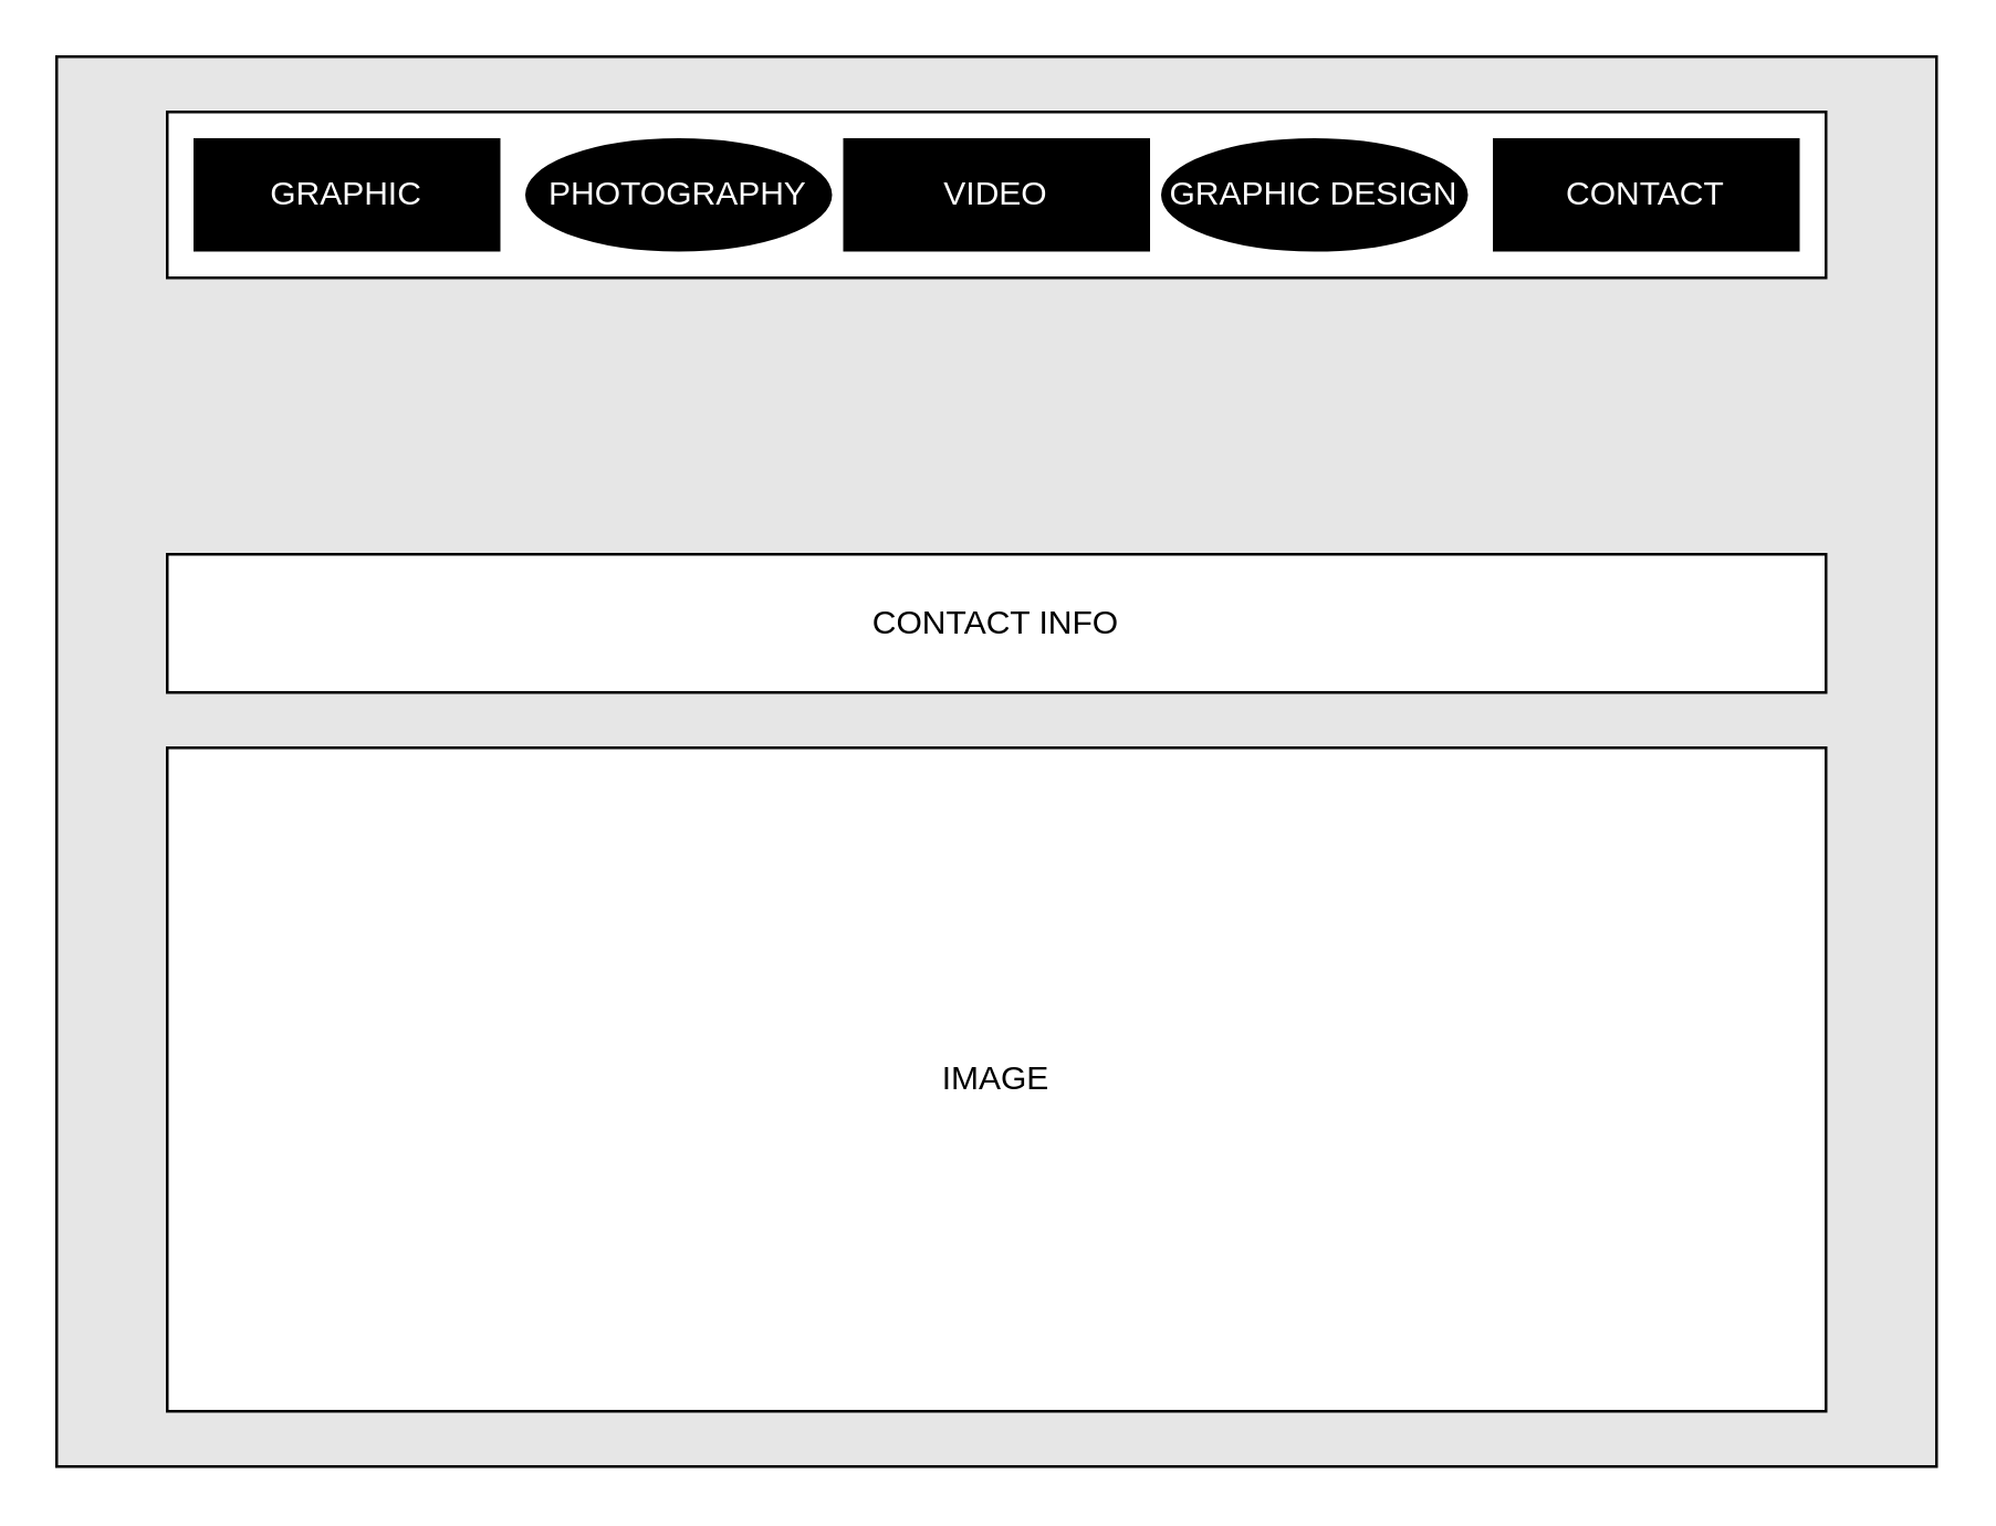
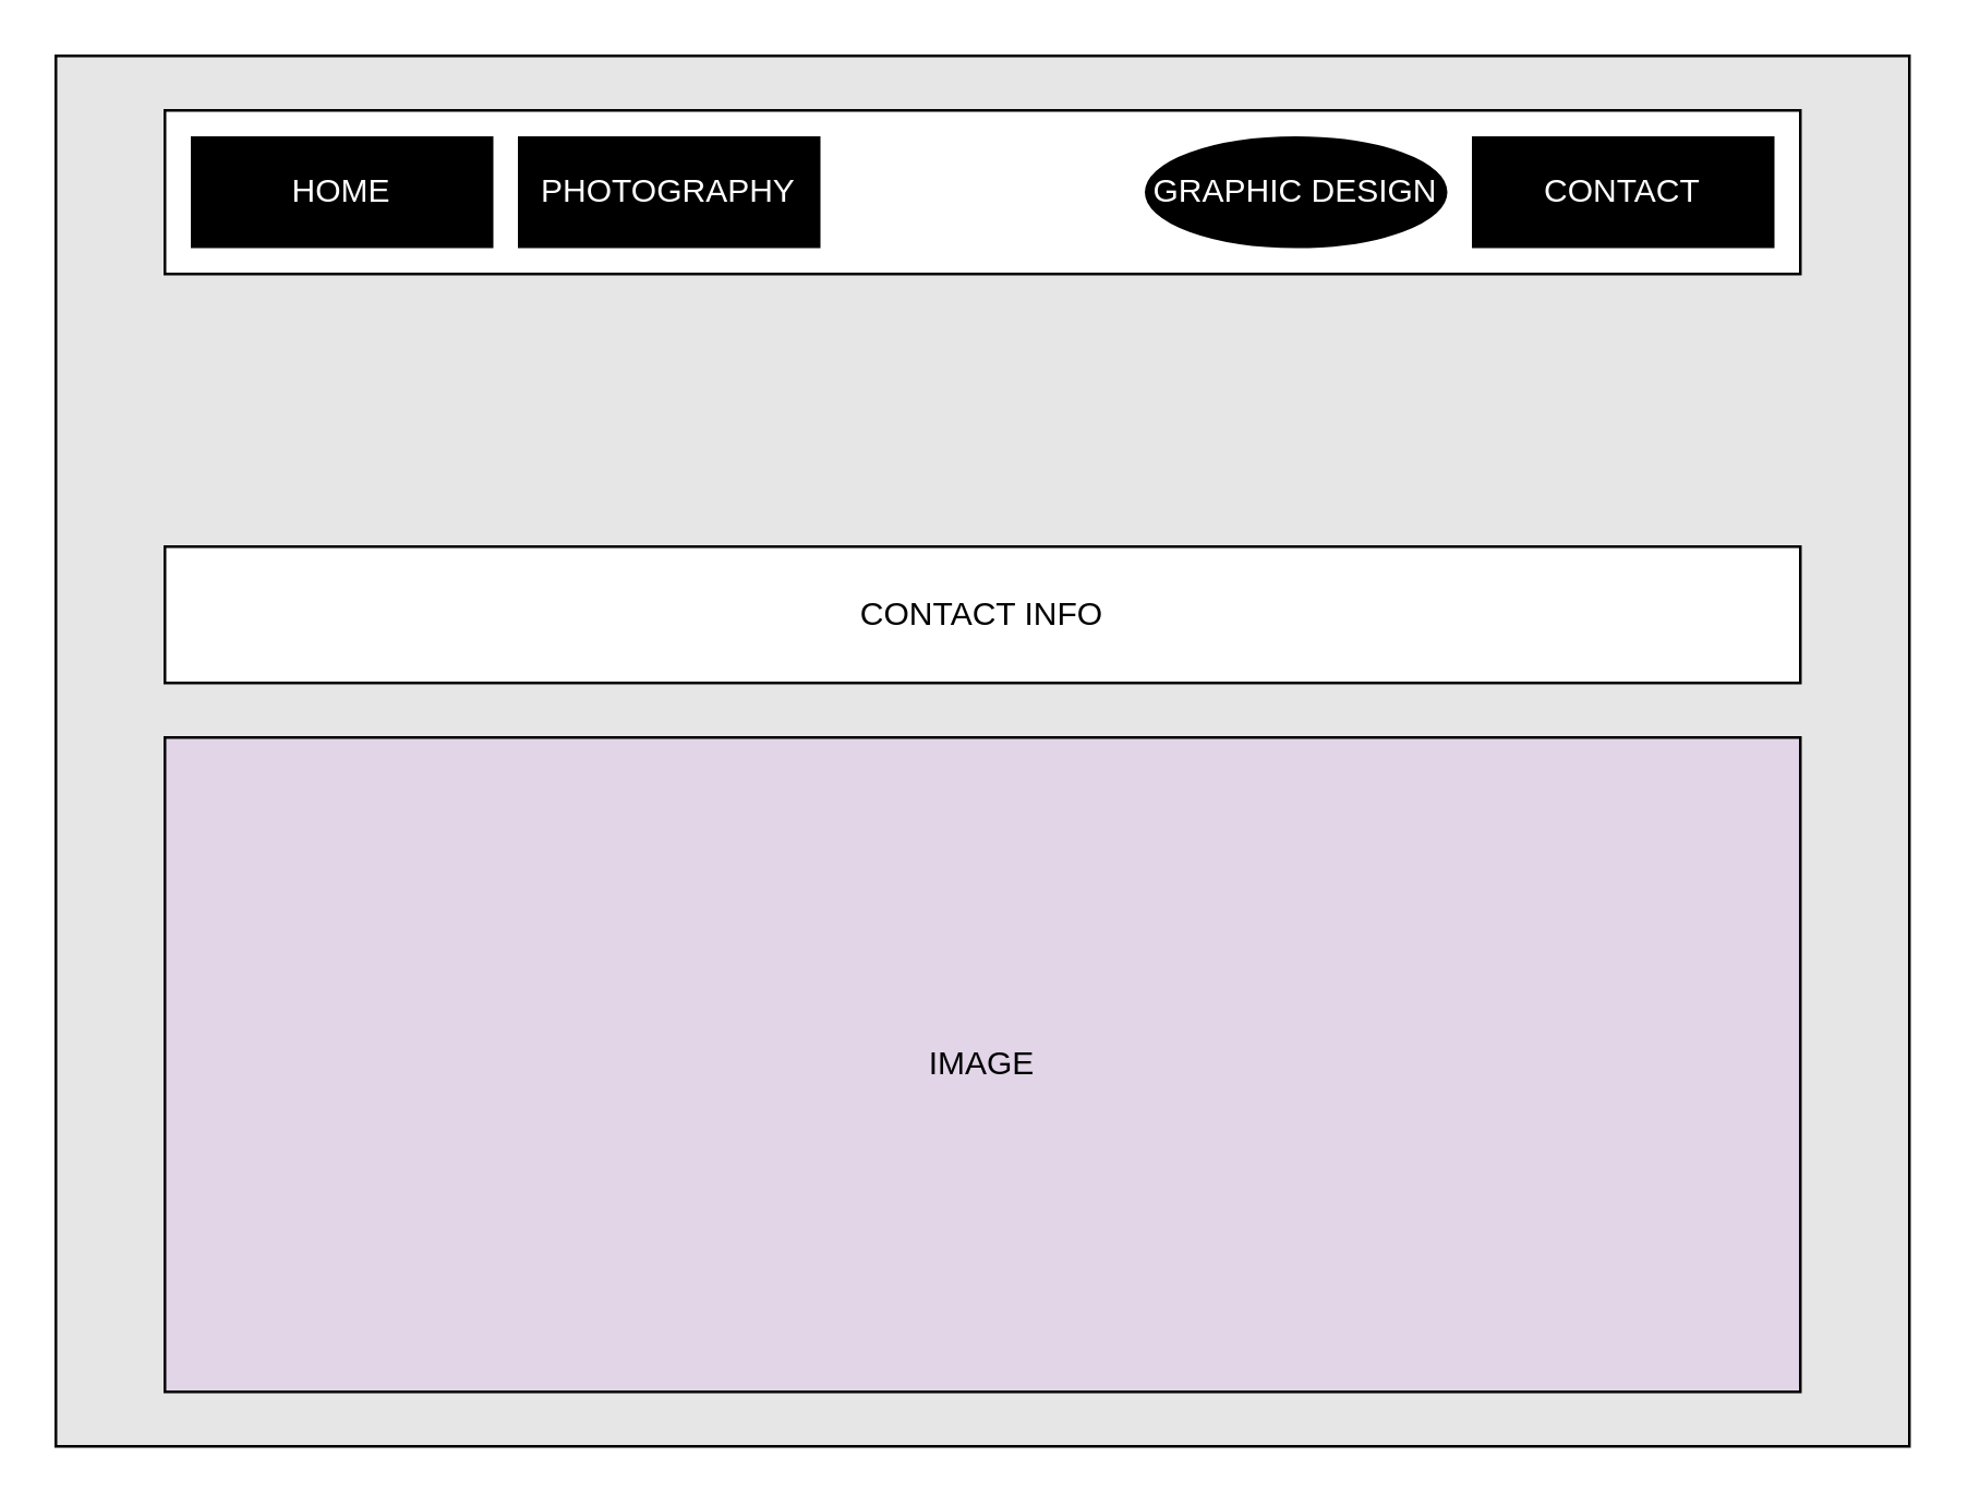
  <mxCell id="0" />
  <mxCell id="1" parent="0" />
  <mxCell id="2" value="&lt;br&gt;&lt;br&gt;&lt;br&gt;&lt;br&gt;&lt;br&gt;&lt;br&gt;&lt;br&gt;&lt;br&gt;&lt;br&gt;&lt;br&gt;&lt;br&gt;&lt;br&gt;&lt;br&gt;&lt;br&gt;&lt;br&gt;&lt;br&gt;&lt;br&gt;&lt;br&gt;&lt;br&gt;&lt;br&gt;&lt;br&gt;&lt;br&gt;&lt;br&gt;&lt;br&gt;&lt;br&gt;" style="rounded=0;whiteSpace=wrap;html=1;fillColor=#E6E6E6;" vertex="1" parent="1"><mxGeometry x="20" width="680" height="510" as="geometry" y="20" /></mxCell>
  <mxCell id="3" value="" style="rounded=0;whiteSpace=wrap;html=1;" vertex="1" parent="1"><mxGeometry x="60" y="40" width="600" height="60" as="geometry" /></mxCell>
  <mxCell id="4" value="CONTACT INFO" style="rounded=0;whiteSpace=wrap;html=1;" vertex="1" parent="1"><mxGeometry x="60" y="200" width="600" height="50" as="geometry" /></mxCell>
- <mxCell id="5" value="GRAPHIC" style="rounded=0;whiteSpace=wrap;html=1;fillColor=#000000;fontColor=#FFFFFF;" vertex="1" parent="1"><mxGeometry x="70" y="50" width="110" height="40" as="geometry" /></mxCell>
- <mxCell id="6" value="PHOTOGRAPHY" style="ellipse;whiteSpace=wrap;html=1;fontColor=#FFFFFF;fillColor=#000000;" vertex="1" parent="1"><mxGeometry x="190" y="50" width="110" height="40" as="geometry" /></mxCell>
- <mxCell id="7" value="VIDEO" style="rounded=0;whiteSpace=wrap;html=1;fillColor=#000000;fontColor=#FFFFFF;" vertex="1" parent="1"><mxGeometry x="305" y="50" width="110" height="40" as="geometry" /></mxCell>
+ <mxCell id="5" value="HOME" style="rounded=0;whiteSpace=wrap;html=1;fillColor=#000000;fontColor=#FFFFFF;" vertex="1" parent="1"><mxGeometry x="70" y="50" width="110" height="40" as="geometry" /></mxCell>
+ <mxCell id="6" value="PHOTOGRAPHY" style="rounded=0;whiteSpace=wrap;html=1;fontColor=#FFFFFF;fillColor=#000000;" vertex="1" parent="1"><mxGeometry x="190" y="50" width="110" height="40" as="geometry" /></mxCell>
  <mxCell id="8" value="GRAPHIC DESIGN" style="ellipse;whiteSpace=wrap;html=1;fontColor=#FFFFFF;fillColor=#000000;" vertex="1" parent="1"><mxGeometry x="420" y="50" width="110" height="40" as="geometry" /></mxCell>
  <mxCell id="9" value="CONTACT" style="rounded=0;whiteSpace=wrap;html=1;fillColor=#000000;fontColor=#FFFFFF;" vertex="1" parent="1"><mxGeometry x="540" y="50" width="110" height="40" as="geometry" /></mxCell>
- <mxCell id="10" value="IMAGE" style="rounded=0;whiteSpace=wrap;html=1;" vertex="1" parent="1"><mxGeometry x="60" y="270" width="600" height="240" as="geometry" /></mxCell>
+ <mxCell id="10" value="IMAGE" style="rounded=0;whiteSpace=wrap;html=1;fillColor=#e1d5e7;" vertex="1" parent="1"><mxGeometry x="60" y="270" width="600" height="240" as="geometry" /></mxCell>
